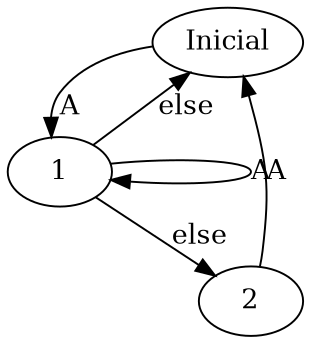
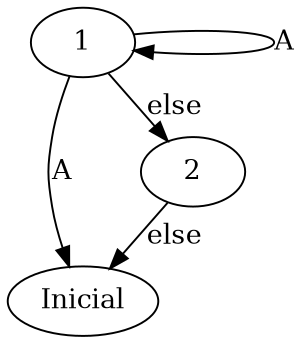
  digraph {
    nodesep=1
    ranksep=0.2
    n1 [label=Inicial]
    n2 [label=1]
    n3 [label=2]
-   n1 -> n2 [label=A]
-   n2 -> n1 [label=else]
+   n2 -> n1 [label=A]
    n2 -> n2 [label=A]
    n2 -> n3 [label=else]
-   n3 -> n1 [label=A]
+   n3 -> n1 [label=else]
  }
